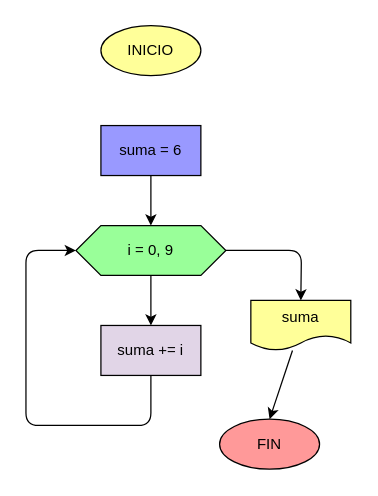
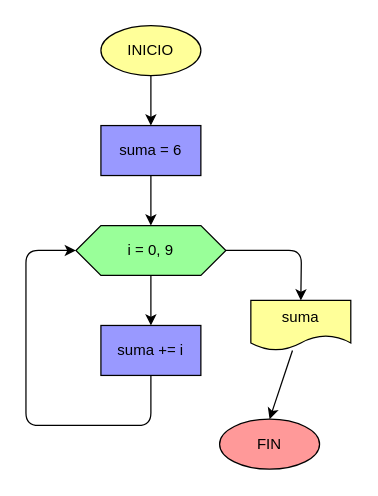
  <mxCell id="0" />
  <mxCell id="1" parent="0" />
+ <mxCell id="2" value="" style="edgeStyle=none;html=1;strokeColor=#000000;" parent="1" source="3" target="10" edge="1"><mxGeometry relative="1" as="geometry" /></mxCell>
  <mxCell id="3" value="INICIO" style="ellipse;whiteSpace=wrap;html=1;strokeColor=#000000;fontColor=#000000;fillColor=#ffff99;" parent="1" vertex="1"><mxGeometry x="80" y="20" width="80" height="40" as="geometry" /></mxCell>
  <mxCell id="4" value="" style="edgeStyle=none;html=1;strokeColor=#000000;fontColor=#000000;" parent="1" source="6" edge="1"><mxGeometry relative="1" as="geometry"><mxPoint x="120" y="260" as="targetPoint" /></mxGeometry></mxCell>
  <mxCell id="5" value="" style="edgeStyle=orthogonalEdgeStyle;html=1;strokeColor=#000000;fontColor=#000000;" parent="1" source="6" edge="1"><mxGeometry relative="1" as="geometry"><mxPoint x="240" y="240" as="targetPoint" /></mxGeometry></mxCell>
  <mxCell id="6" value="i = 0, 9" style="shape=hexagon;perimeter=hexagonPerimeter2;whiteSpace=wrap;html=1;fixedSize=1;strokeColor=#000000;fontColor=#000000;fillColor=#99FF99;" parent="1" vertex="1"><mxGeometry x="60" y="180" width="120" height="40" as="geometry" /></mxCell>
  <mxCell id="7" value="" style="endArrow=classic;html=1;entryX=0;entryY=0.5;entryDx=0;entryDy=0;exitX=0.5;exitY=1;exitDx=0;exitDy=0;exitPerimeter=0;strokeColor=#000000;fontColor=#000000;" parent="1" target="6" edge="1"><mxGeometry width="50" height="50" relative="1" as="geometry"><mxPoint x="120" y="300" as="sourcePoint" /><mxPoint x="230" y="280" as="targetPoint" /><Array as="points"><mxPoint x="120" y="340" /><mxPoint x="20" y="340" /><mxPoint x="20" y="200" /></Array></mxGeometry></mxCell>
  <mxCell id="8" value="FIN" style="ellipse;whiteSpace=wrap;html=1;strokeColor=#000000;fontColor=#000000;fillColor=#FF9999;" parent="1" vertex="1"><mxGeometry x="175" y="335" width="80" height="40" as="geometry" /></mxCell>
  <mxCell id="9" value="" style="edgeStyle=none;html=1;strokeColor=#000000;" parent="1" source="10" edge="1"><mxGeometry relative="1" as="geometry"><mxPoint x="120" y="180" as="targetPoint" /></mxGeometry></mxCell>
  <mxCell id="10" value="suma = 6" style="whiteSpace=wrap;html=1;fillColor=#9999FF;strokeColor=#000000;fontColor=#000000;" parent="1" vertex="1"><mxGeometry x="80" y="100" width="80" height="40" as="geometry" /></mxCell>
- <mxCell id="11" value="suma += i" style="whiteSpace=wrap;html=1;fillColor=#e1d5e7;strokeColor=#000000;fontColor=#000000;" parent="1" vertex="1"><mxGeometry x="80" y="260" width="80" height="40" as="geometry" /></mxCell>
+ <mxCell id="11" value="suma += i" style="whiteSpace=wrap;html=1;fillColor=#9999FF;strokeColor=#000000;fontColor=#000000;" parent="1" vertex="1"><mxGeometry x="80" y="260" width="80" height="40" as="geometry" /></mxCell>
  <mxCell id="12" style="edgeStyle=none;html=1;entryX=0.5;entryY=0;entryDx=0;entryDy=0;strokeColor=#000000;" parent="1" source="13" target="8" edge="1"><mxGeometry relative="1" as="geometry" /></mxCell>
  <mxCell id="13" value="&lt;font color=&quot;#000000&quot;&gt;suma&lt;/font&gt;" style="shape=document;whiteSpace=wrap;html=1;boundedLbl=1;fillColor=#FFFF99;strokeColor=#000000;" parent="1" vertex="1"><mxGeometry x="200" y="240" width="80" height="40" as="geometry" /></mxCell>
